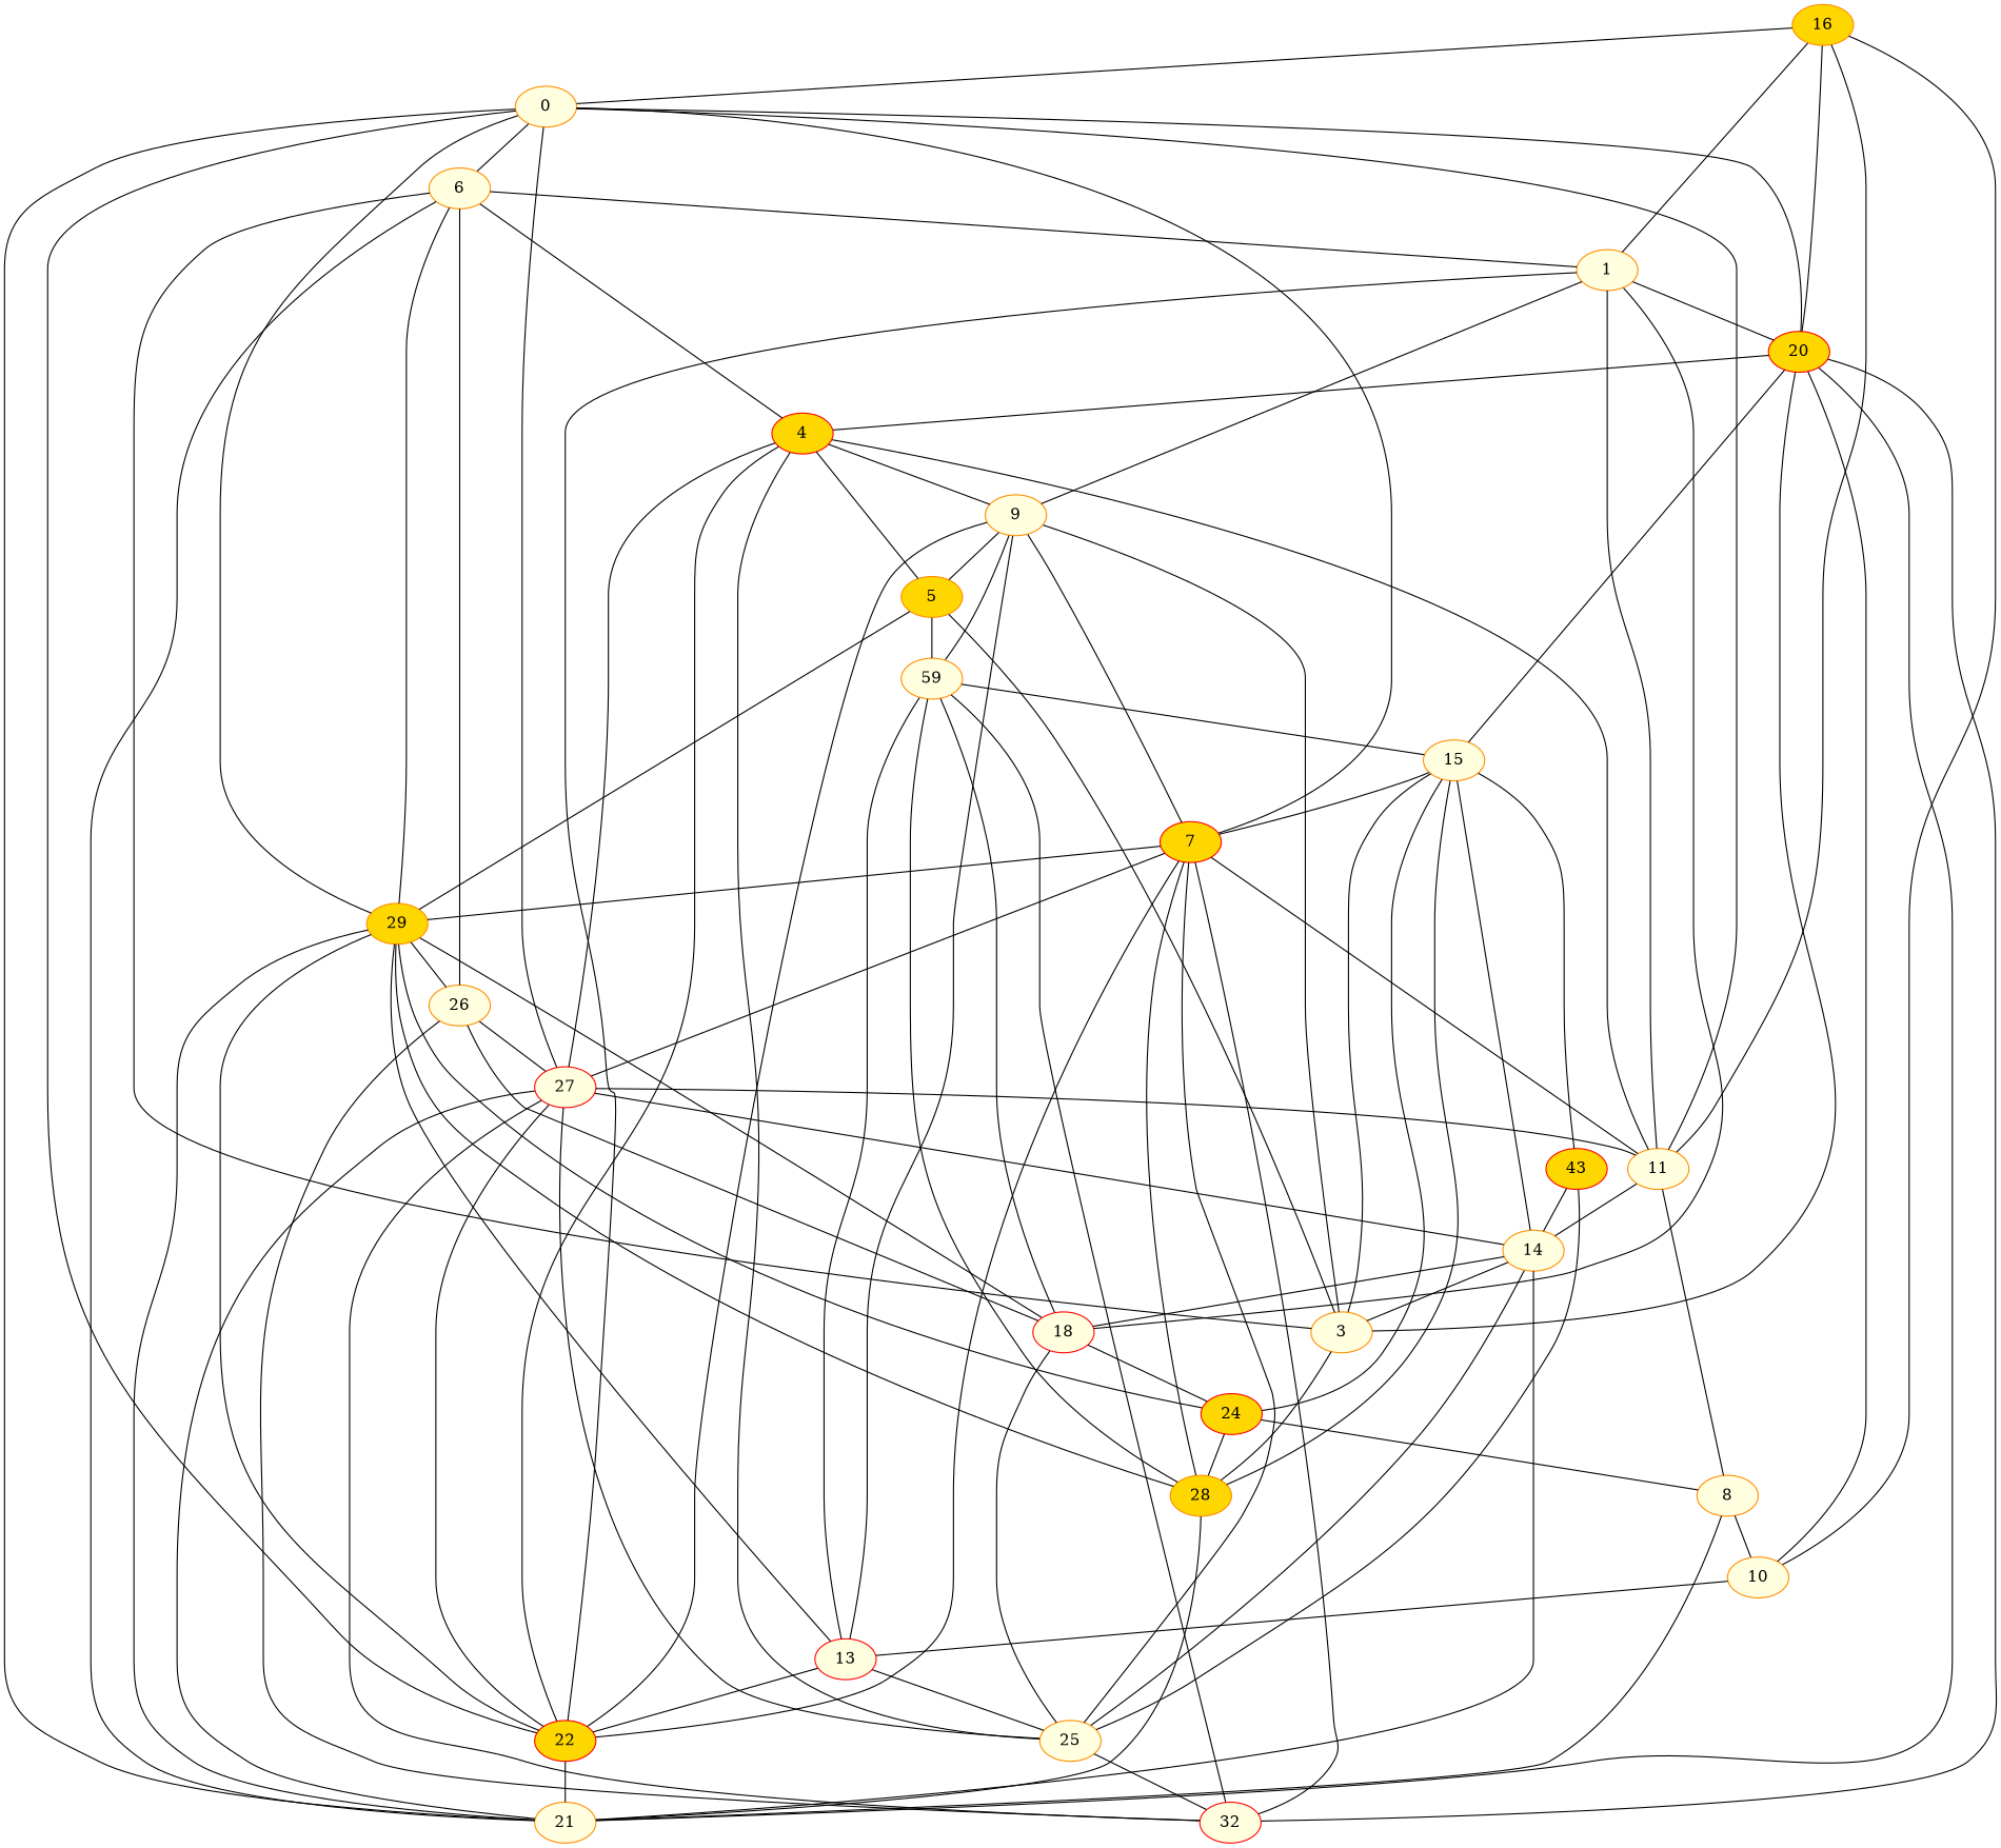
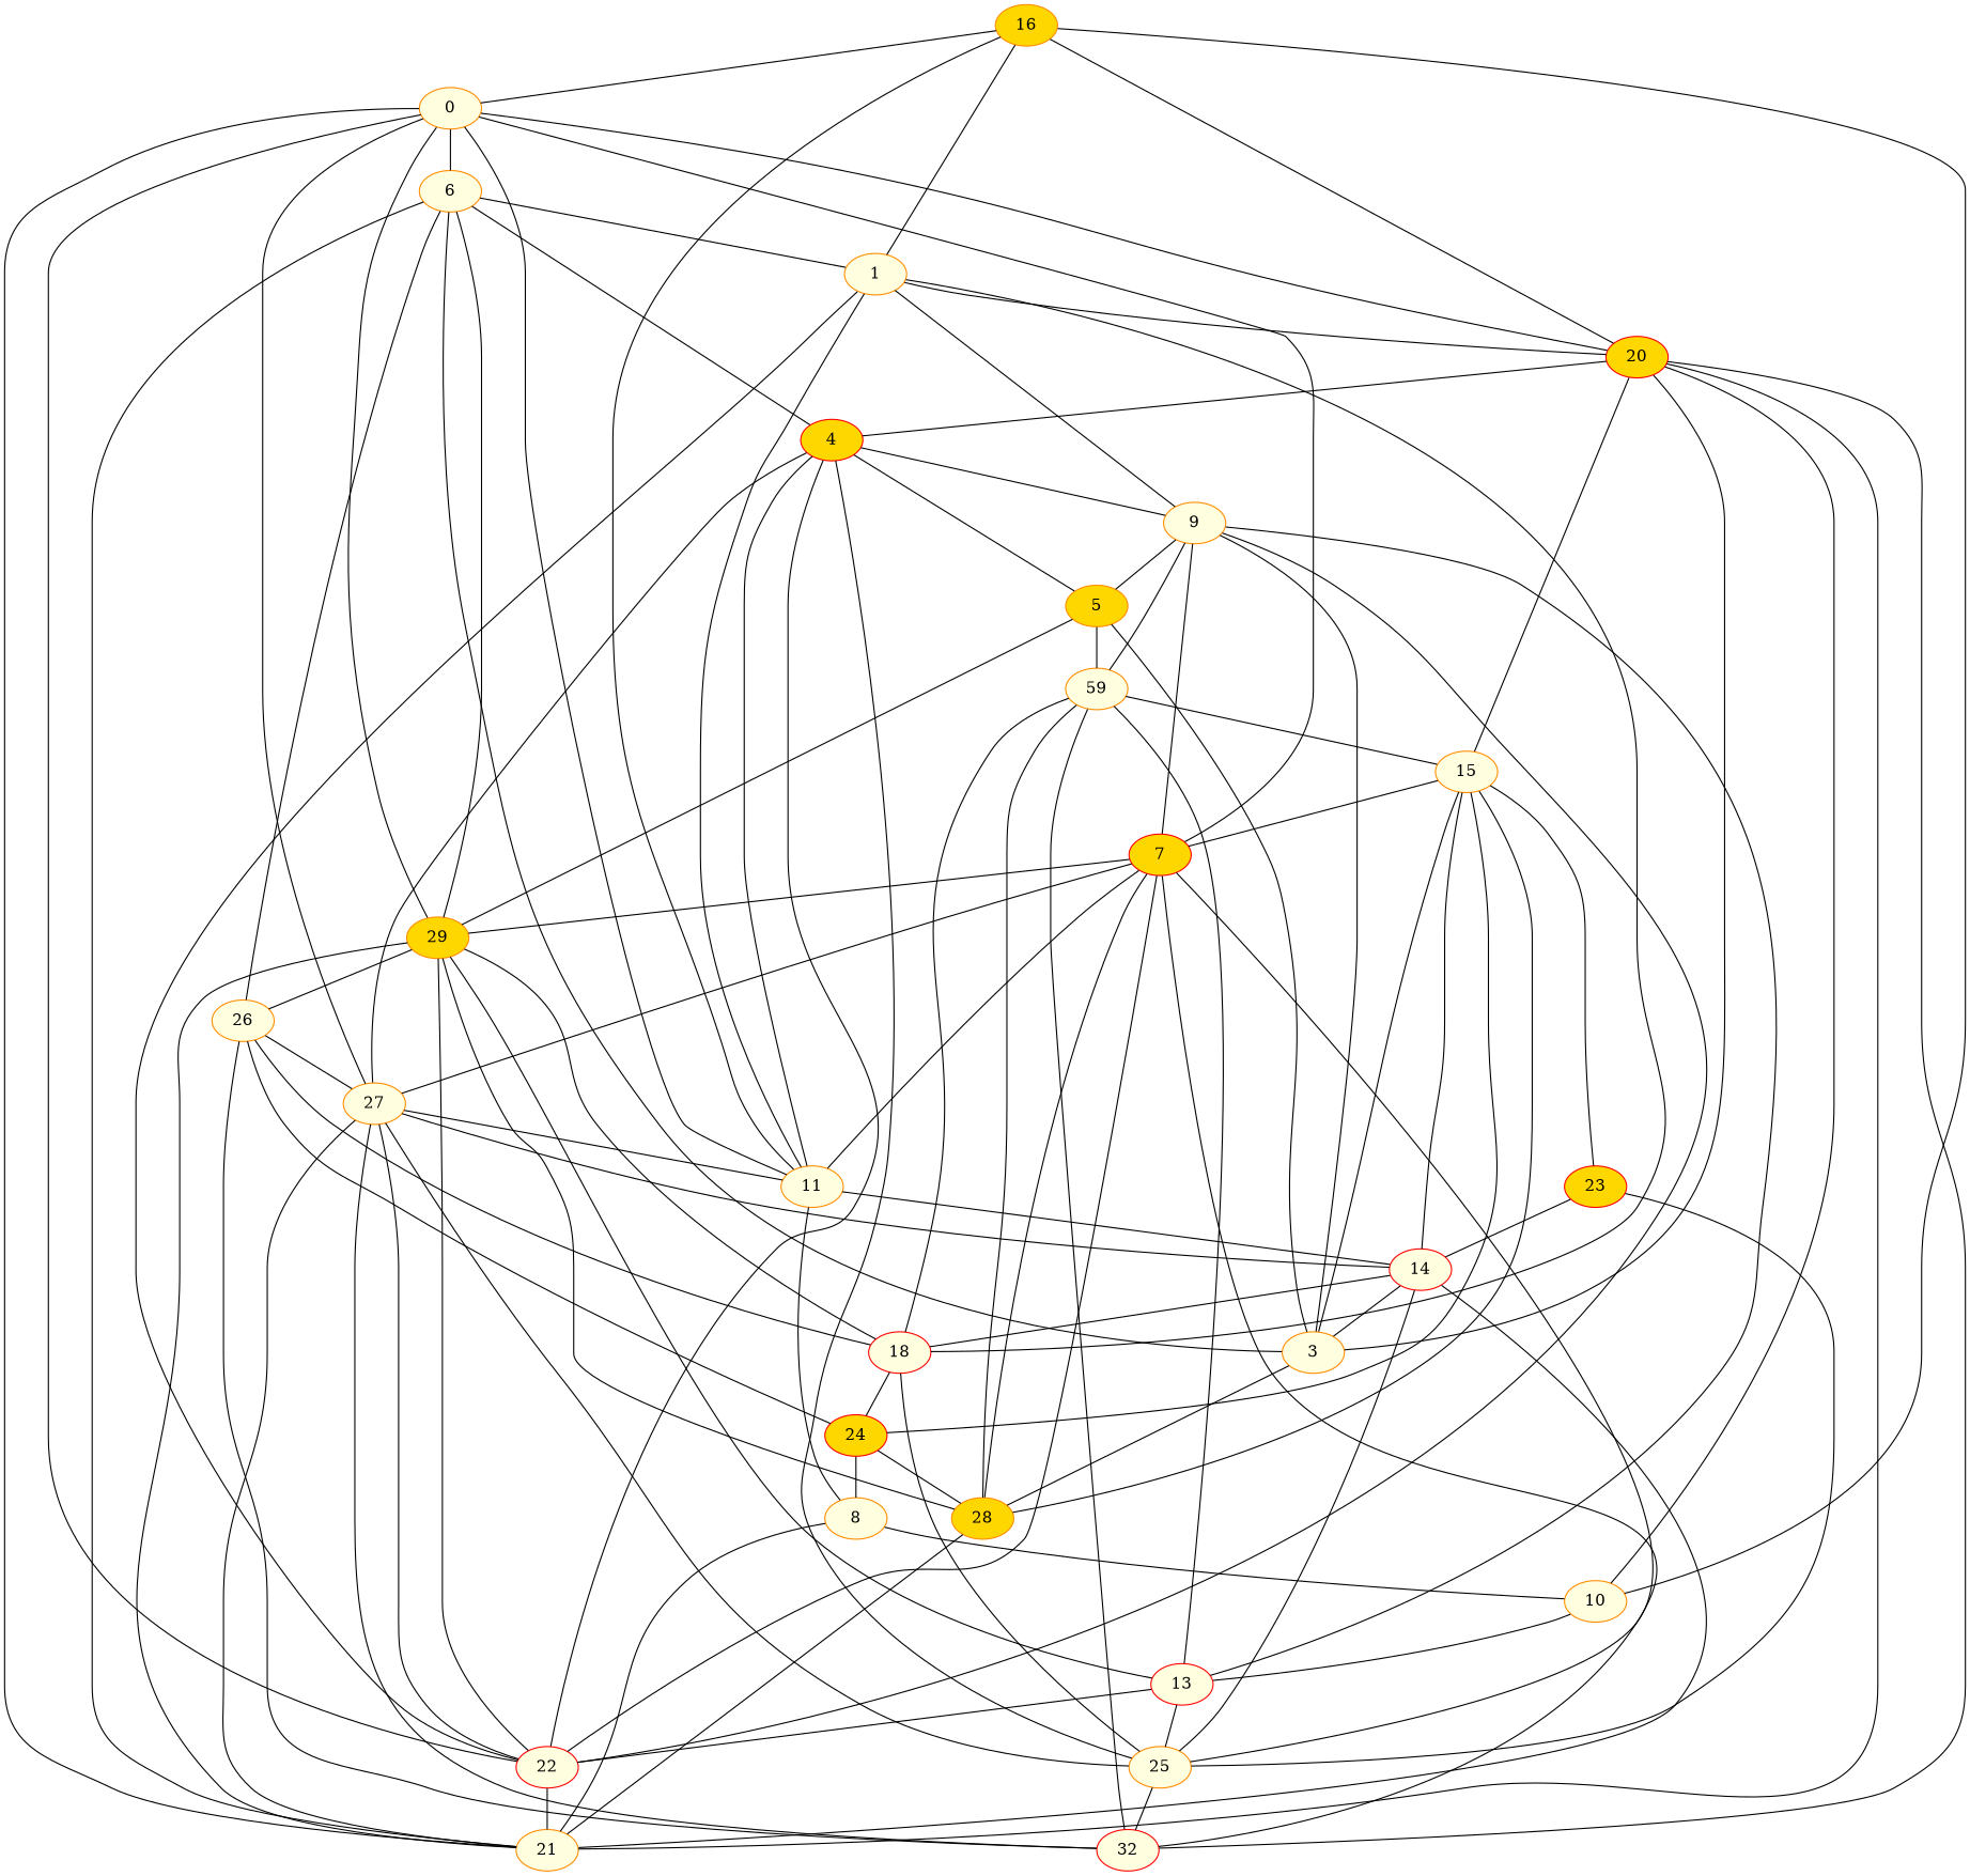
  graph {
    node [color=darkorange fillcolor=lightyellow style=filled]
    n1 [label=0]
    n2 [label=6]
    n3 [color=red fillcolor=gold label=7]
    n4 [color=red fillcolor=gold label=20]
    n5 [fillcolor=gold label=29]
    n6 [label=1]
    n7 [color=red fillcolor=gold label=4]
    n8 [label=9]
-   n9 [color=red fillcolor=gold label=22]
+   n9 [color=red label=22]
    n10 [fillcolor=gold label=28]
    n11 [label=25]
    n12 [label=10]
    n13 [label=21]
    n14 [fillcolor=gold label=5]
    n15 [label=26]
    n16 [color=red label=18]
    n17 [color=red fillcolor=gold label=24]
-   n18 [color=red label=27]
+   n18 [label=27]
    n19 [label=3]
    n20 [label=15]
    n21 [label=59]
-   n22 [color=red fillcolor=gold label=43]
-   n23 [label=14]
+   n22 [color=red fillcolor=gold label=23]
+   n23 [color=red label=14]
    n24 [label=11]
    n25 [color=red label=32]
    n26 [label=8]
    n27 [color=red label=13]
    n28 [fillcolor=gold label=16]
    n1 -- n2
    n1 -- n3
    n1 -- n4
    n1 -- n5
    n2 -- n6
    n2 -- n7
    n3 -- n5
    n3 -- n8
    n3 -- n9
    n3 -- n10
    n3 -- n11
    n4 -- n7
    n4 -- n12
    n4 -- n13
    n5 -- n2
    n5 -- n9
    n5 -- n13
    n5 -- n14
    n5 -- n15
    n6 -- n4
    n6 -- n8
    n6 -- n16
    n7 -- n8
    n7 -- n9
    n7 -- n18
    n8 -- n14
    n9 -- n1
    n9 -- n6
    n9 -- n8
    n9 -- n13
    n9 -- n18
    n10 -- n5
    n10 -- n13
    n10 -- n20
    n11 -- n7
    n11 -- n16
    n11 -- n23
    n11 -- n25
    n12 -- n27
    n13 -- n1
    n13 -- n2
    n13 -- n18
    n13 -- n23
    n14 -- n7
    n14 -- n21
    n15 -- n2
    n15 -- n18
    n16 -- n5
    n16 -- n15
    n16 -- n17
-   n17 -- n5
+   n17 -- n15
    n17 -- n10
    n17 -- n20
    n17 -- n26
    n18 -- n1
    n18 -- n3
    n18 -- n11
    n18 -- n23
    n18 -- n24
    n18 -- n25
    n19 -- n2
    n19 -- n4
    n19 -- n8
    n19 -- n10
    n19 -- n14
    n19 -- n20
    n20 -- n3
    n20 -- n4
    n20 -- n22
    n20 -- n23
    n21 -- n8
    n21 -- n10
    n21 -- n16
    n21 -- n20
    n22 -- n11
    n22 -- n23
    n23 -- n16
    n23 -- n19
    n24 -- n1
    n24 -- n3
    n24 -- n6
    n24 -- n7
    n24 -- n23
    n25 -- n3
    n25 -- n4
    n25 -- n15
    n25 -- n21
    n26 -- n12
    n26 -- n13
    n26 -- n24
    n27 -- n5
    n27 -- n8
    n27 -- n9
    n27 -- n11
    n27 -- n21
    n28 -- n1
    n28 -- n4
    n28 -- n6
    n28 -- n12
    n28 -- n24
  }
